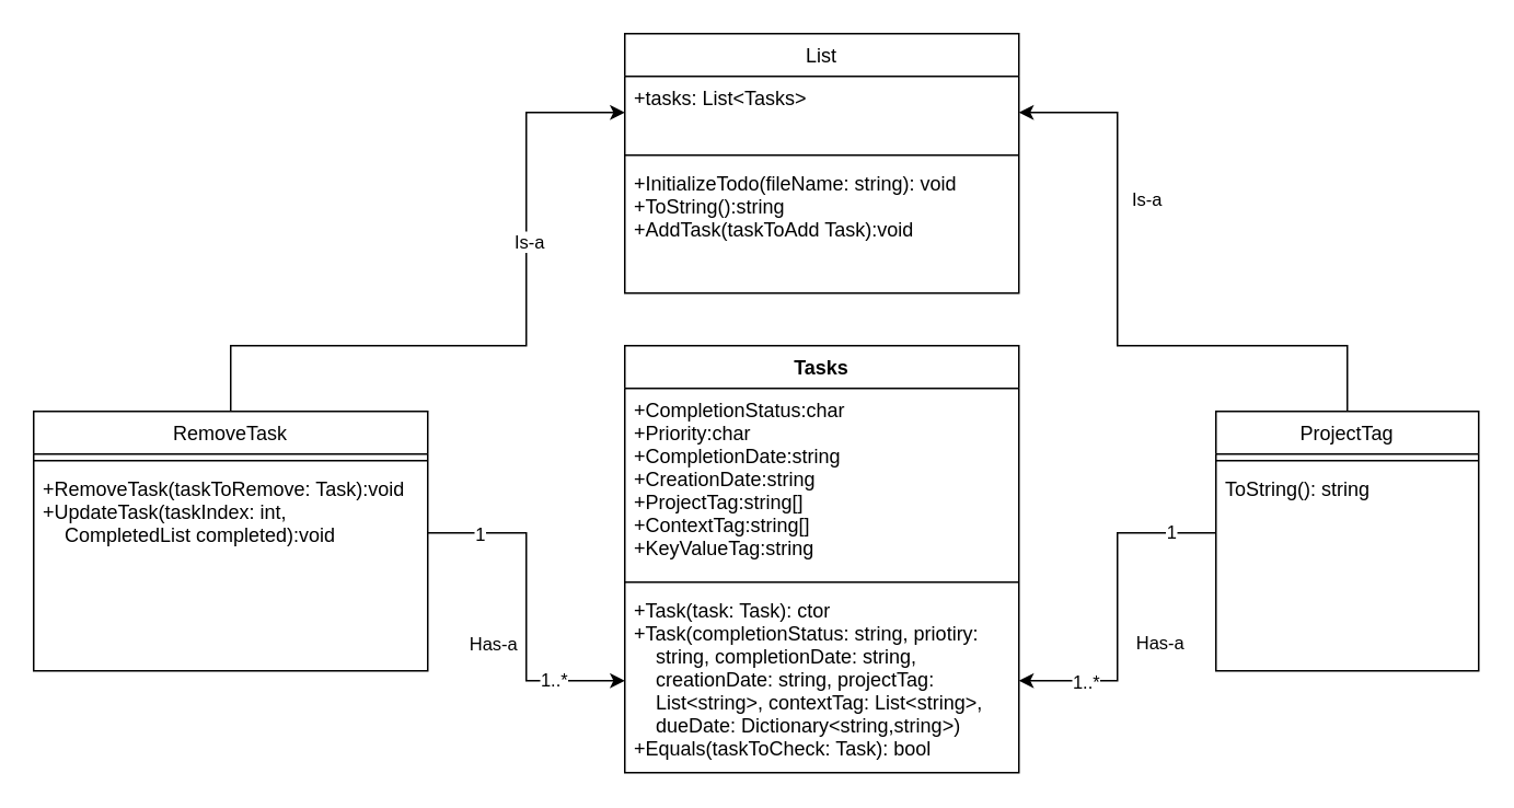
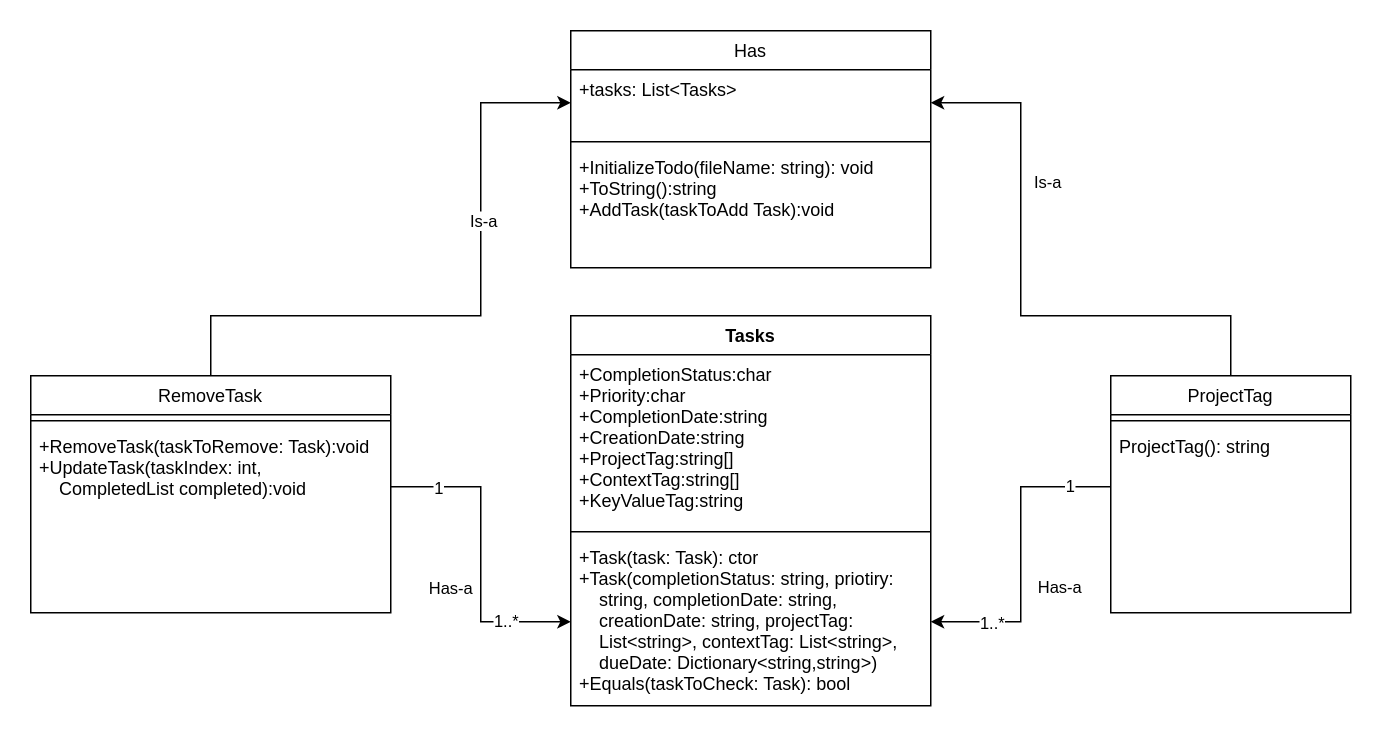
  <mxCell id="0" />
  <mxCell id="1" parent="0" />
  <mxCell id="2" style="edgeStyle=orthogonalEdgeStyle;rounded=0;orthogonalLoop=1;jettySize=auto;html=1;entryX=0;entryY=0.5;entryDx=0;entryDy=0;" edge="1" parent="1" source="4" target="21"><mxGeometry relative="1" as="geometry"><Array as="points"><mxPoint x="140" y="210" /><mxPoint x="320" y="210" /><mxPoint x="320" y="68" /></Array></mxGeometry></mxCell>
  <mxCell id="3" value="Is-a" style="edgeLabel;html=1;align=center;verticalAlign=middle;resizable=0;points=[];" vertex="1" connectable="0" parent="2"><mxGeometry x="0.347" y="-1" relative="1" as="geometry"><mxPoint as="offset" /></mxGeometry></mxCell>
  <mxCell id="4" value="RemoveTask" style="swimlane;fontStyle=0;align=center;verticalAlign=top;childLayout=stackLayout;horizontal=1;startSize=26;horizontalStack=0;resizeParent=1;resizeLast=0;collapsible=1;marginBottom=0;rounded=0;shadow=0;strokeWidth=1;" parent="1" vertex="1"><mxGeometry y="250" width="240" height="158" as="geometry" x="20"><mxRectangle x="130" y="380" width="160" height="26" as="alternateBounds" /></mxGeometry></mxCell>
  <mxCell id="5" value="" style="line;html=1;strokeWidth=1;align=left;verticalAlign=middle;spacingTop=-1;spacingLeft=3;spacingRight=3;rotatable=0;labelPosition=right;points=[];portConstraint=eastwest;" parent="4" vertex="1"><mxGeometry y="26" width="240" height="8" as="geometry" /></mxCell>
  <mxCell id="6" value="+RemoveTask(taskToRemove: Task):void&#10;+UpdateTask(taskIndex: int, &#10;    CompletedList completed):void&#10;&#10;" style="text;align=left;verticalAlign=top;spacingLeft=4;spacingRight=4;overflow=hidden;rotatable=0;points=[[0,0.5],[1,0.5]];portConstraint=eastwest;" parent="4" vertex="1"><mxGeometry y="34" width="240" height="80" as="geometry" /></mxCell>
  <mxCell id="7" style="edgeStyle=orthogonalEdgeStyle;rounded=0;orthogonalLoop=1;jettySize=auto;html=1;entryX=1;entryY=0.5;entryDx=0;entryDy=0;" edge="1" parent="1" source="9" target="21"><mxGeometry relative="1" as="geometry"><Array as="points"><mxPoint x="820" y="210" /><mxPoint x="680" y="210" /><mxPoint x="680" y="68" /></Array></mxGeometry></mxCell>
  <mxCell id="8" value="Is-a" style="edgeLabel;html=1;align=center;verticalAlign=middle;resizable=0;points=[];" vertex="1" connectable="0" parent="7"><mxGeometry x="0.415" relative="1" as="geometry"><mxPoint x="17" as="offset" /></mxGeometry></mxCell>
  <mxCell id="9" value="ProjectTag" style="swimlane;fontStyle=0;align=center;verticalAlign=top;childLayout=stackLayout;horizontal=1;startSize=26;horizontalStack=0;resizeParent=1;resizeLast=0;collapsible=1;marginBottom=0;rounded=0;shadow=0;strokeWidth=1;" parent="1" vertex="1"><mxGeometry x="740" y="250" width="160" height="158" as="geometry"><mxRectangle x="130" y="380" width="160" height="26" as="alternateBounds" /></mxGeometry></mxCell>
  <mxCell id="10" value="" style="line;html=1;strokeWidth=1;align=left;verticalAlign=middle;spacingTop=-1;spacingLeft=3;spacingRight=3;rotatable=0;labelPosition=right;points=[];portConstraint=eastwest;" parent="9" vertex="1"><mxGeometry y="26" width="160" height="8" as="geometry" /></mxCell>
- <mxCell id="11" value="ToString(): string" style="text;align=left;verticalAlign=top;spacingLeft=4;spacingRight=4;overflow=hidden;rotatable=0;points=[[0,0.5],[1,0.5]];portConstraint=eastwest;" parent="9" vertex="1"><mxGeometry y="34" width="160" height="80" as="geometry" /></mxCell>
+ <mxCell id="11" value="ProjectTag(): string" style="text;align=left;verticalAlign=top;spacingLeft=4;spacingRight=4;overflow=hidden;rotatable=0;points=[[0,0.5],[1,0.5]];portConstraint=eastwest;" parent="9" vertex="1"><mxGeometry y="34" width="160" height="80" as="geometry" /></mxCell>
  <mxCell id="12" style="edgeStyle=orthogonalEdgeStyle;rounded=0;orthogonalLoop=1;jettySize=auto;html=1;entryX=0;entryY=0.5;entryDx=0;entryDy=0;endArrow=classic;endFill=1;startArrow=none;startFill=0;" parent="1" source="6" target="27" edge="1"><mxGeometry relative="1" as="geometry" /></mxCell>
  <mxCell id="13" value="Has-a" style="edgeLabel;html=1;align=center;verticalAlign=middle;resizable=0;points=[];" parent="12" vertex="1" connectable="0"><mxGeometry x="0.2" y="1" relative="1" as="geometry"><mxPoint x="-22" y="1" as="offset" /></mxGeometry></mxCell>
  <mxCell id="14" value="1" style="edgeLabel;html=1;align=center;verticalAlign=middle;resizable=0;points=[];" parent="12" vertex="1" connectable="0"><mxGeometry x="-0.709" relative="1" as="geometry"><mxPoint as="offset" /></mxGeometry></mxCell>
  <mxCell id="15" value="1..*" style="edgeLabel;html=1;align=center;verticalAlign=middle;resizable=0;points=[];" parent="12" vertex="1" connectable="0"><mxGeometry x="0.709" y="1" relative="1" as="geometry"><mxPoint x="-13" as="offset" /></mxGeometry></mxCell>
  <mxCell id="16" style="edgeStyle=orthogonalEdgeStyle;rounded=0;orthogonalLoop=1;jettySize=auto;html=1;entryX=1;entryY=0.5;entryDx=0;entryDy=0;endArrow=classic;endFill=1;startArrow=none;startFill=0;" parent="1" source="11" target="27" edge="1"><mxGeometry relative="1" as="geometry" /></mxCell>
  <mxCell id="17" value="Has-a" style="edgeLabel;html=1;align=center;verticalAlign=middle;resizable=0;points=[];" parent="16" vertex="1" connectable="0"><mxGeometry x="0.22" y="2" relative="1" as="geometry"><mxPoint x="23" y="-2" as="offset" /></mxGeometry></mxCell>
  <mxCell id="18" value="1..*" style="edgeLabel;html=1;align=center;verticalAlign=middle;resizable=0;points=[];" parent="16" vertex="1" connectable="0"><mxGeometry x="0.783" relative="1" as="geometry"><mxPoint x="17" as="offset" /></mxGeometry></mxCell>
  <mxCell id="19" value="1" style="edgeLabel;html=1;align=center;verticalAlign=middle;resizable=0;points=[];" parent="16" vertex="1" connectable="0"><mxGeometry x="-0.733" y="-1" relative="1" as="geometry"><mxPoint as="offset" /></mxGeometry></mxCell>
- <mxCell id="20" value="List" style="swimlane;fontStyle=0;align=center;verticalAlign=top;childLayout=stackLayout;horizontal=1;startSize=26;horizontalStack=0;resizeParent=1;resizeLast=0;collapsible=1;marginBottom=0;rounded=0;shadow=0;strokeWidth=1;" vertex="1" parent="1"><mxGeometry x="380" y="20" width="240" height="158" as="geometry"><mxRectangle x="130" y="380" width="160" height="26" as="alternateBounds" /></mxGeometry></mxCell>
+ <mxCell id="20" value="Has" style="swimlane;fontStyle=0;align=center;verticalAlign=top;childLayout=stackLayout;horizontal=1;startSize=26;horizontalStack=0;resizeParent=1;resizeLast=0;collapsible=1;marginBottom=0;rounded=0;shadow=0;strokeWidth=1;" vertex="1" parent="1"><mxGeometry x="380" y="20" width="240" height="158" as="geometry"><mxRectangle x="130" y="380" width="160" height="26" as="alternateBounds" /></mxGeometry></mxCell>
  <mxCell id="21" value="+tasks: List&lt;Tasks&gt;" style="text;align=left;verticalAlign=top;spacingLeft=4;spacingRight=4;overflow=hidden;rotatable=0;points=[[0,0.5],[1,0.5]];portConstraint=eastwest;rounded=0;shadow=0;html=0;" vertex="1" parent="20"><mxGeometry y="26" width="240" height="44" as="geometry" /></mxCell>
  <mxCell id="22" value="" style="line;html=1;strokeWidth=1;align=left;verticalAlign=middle;spacingTop=-1;spacingLeft=3;spacingRight=3;rotatable=0;labelPosition=right;points=[];portConstraint=eastwest;" vertex="1" parent="20"><mxGeometry y="70" width="240" height="8" as="geometry" /></mxCell>
  <mxCell id="23" value="+InitializeTodo(fileName: string): void&#10;+ToString():string&#10;+AddTask(taskToAdd Task):void&#10;" style="text;align=left;verticalAlign=top;spacingLeft=4;spacingRight=4;overflow=hidden;rotatable=0;points=[[0,0.5],[1,0.5]];portConstraint=eastwest;" vertex="1" parent="20"><mxGeometry y="78" width="240" height="80" as="geometry" /></mxCell>
  <mxCell id="24" value="Tasks" style="swimlane;fontStyle=1;align=center;verticalAlign=top;childLayout=stackLayout;horizontal=1;startSize=26;horizontalStack=0;resizeParent=1;resizeParentMax=0;resizeLast=0;collapsible=1;marginBottom=0;" vertex="1" parent="1"><mxGeometry x="380" y="210" width="240" height="260" as="geometry" /></mxCell>
  <mxCell id="25" value="+CompletionStatus:char&#10;+Priority:char&#10;+CompletionDate:string&#10;+CreationDate:string&#10;+ProjectTag:string[]&#10;+ContextTag:string[]&#10;+KeyValueTag:string" style="text;strokeColor=none;fillColor=none;align=left;verticalAlign=top;spacingLeft=4;spacingRight=4;overflow=hidden;rotatable=0;points=[[0,0.5],[1,0.5]];portConstraint=eastwest;" vertex="1" parent="24"><mxGeometry y="26" width="240" height="114" as="geometry" /></mxCell>
  <mxCell id="26" value="" style="line;strokeWidth=1;fillColor=none;align=left;verticalAlign=middle;spacingTop=-1;spacingLeft=3;spacingRight=3;rotatable=0;labelPosition=right;points=[];portConstraint=eastwest;" vertex="1" parent="24"><mxGeometry y="140" width="240" height="8" as="geometry" /></mxCell>
  <mxCell id="27" value="+Task(task: Task): ctor&#10;+Task(completionStatus: string, priotiry: &#10;    string, completionDate: string, &#10;    creationDate: string, projectTag: &#10;    List&lt;string&gt;, contextTag: List&lt;string&gt;,&#10;    dueDate: Dictionary&lt;string,string&gt;)&#10;+Equals(taskToCheck: Task): bool" style="text;strokeColor=none;fillColor=none;align=left;verticalAlign=top;spacingLeft=4;spacingRight=4;overflow=hidden;rotatable=0;points=[[0,0.5],[1,0.5]];portConstraint=eastwest;" vertex="1" parent="24"><mxGeometry y="148" width="240" height="112" as="geometry" /></mxCell>
